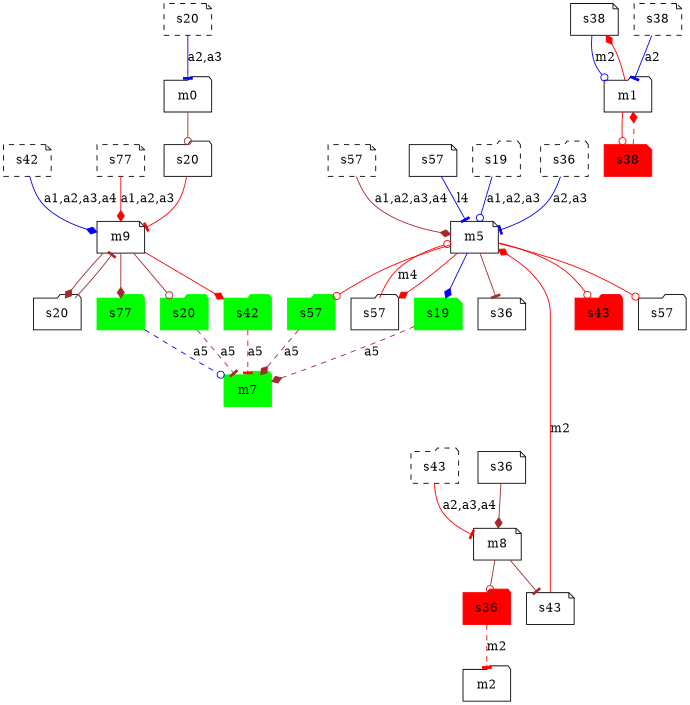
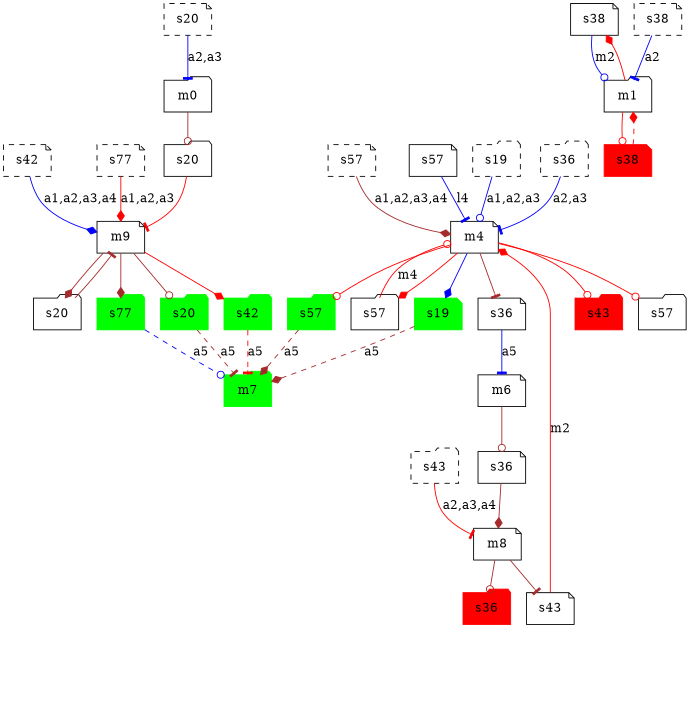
  digraph {
    node [shape=folder]
    edge [arrowhead=diamond color=red]
-   m5 [shape=note]
+   m5 [shape=note label=m4]
    n2 [color=green label=s19 shape=note style=filled]
    n3 [label=s36 shape=note]
    n4 [color=red label=s43 style=filled]
    n5 [label=s57]
    n6 [label=s57]
    n7 [color=green label=s57 style=filled]
    m7 [color=green style=filled]
+   m6 [shape=note]
    m9 [shape=note]
    n11 [label=s20]
    n12 [color=green label=s20 style=filled]
    n13 [color=green label=s42 style=filled]
    n14 [color=green label=s77 style=filled]
    n15 [label=s38 shape=note]
    m1
    n17 [color=red label=s38 shape=note style=filled]
    n18 [label=s57 shape=note]
    m8 [shape=note]
    n20 [color=red label=s36 style=filled]
    n21 [label=s43 shape=note]
-   m2
    n23 [label=s20]
    m0
    n25 [label=s36 shape=note]
    n26 [label=s19 style=dashed]
    n27 [label=s20 shape=note style=dashed]
    n28 [label=s36 style=dashed]
    n29 [label=s38 shape=note style=dashed]
    n30 [label=s42 shape=note style=dashed]
    n31 [label=s43 style=dashed]
    n32 [label=s57 shape=note style=dashed]
    n33 [label=s77 shape=note style=dashed]
    m5 -> n2 [color=blue]
    m5 -> n3 [arrowhead=tee color=brown]
    m5 -> n4 [arrowhead=odot]
    m5 -> n5 [arrowhead=odot]
    m5 -> n6
    m5 -> n7 [arrowhead=odot]
    n2 -> m7 [color=brown label=a5 style=dashed]
+   n3 -> m6 [arrowhead=tee color=blue label=a5]
    n6 -> m5 [arrowhead=odot label=m4]
    n7 -> m7 [color=brown label=a5 style=dashed]
+   m6 -> n25 [arrowhead=odot color=brown]
    m9 -> n11 [color=brown]
    m9 -> n12 [arrowhead=odot color=brown]
    m9 -> n13
    m9 -> n14 [color=brown]
    n11 -> m9 [arrowhead=tee color=brown]
    n12 -> m7 [arrowhead=tee color=brown label=a5 style=dashed]
    n13 -> m7 [arrowhead=tee label=a5 style=dashed]
    n14 -> m7 [arrowhead=odot color=blue label=a5 style=dashed]
    n15 -> m1 [arrowhead=odot color=blue label=m2]
    m1 -> n15
    m1 -> n17 [arrowhead=odot]
    n17 -> m1 [style=dashed]
    n18 -> m5 [arrowhead=tee color=blue label=l4]
    m8 -> n20 [arrowhead=odot color=brown]
    m8 -> n21 [arrowhead=tee color=brown]
-   n20 -> m2 [arrowhead=tee label=m2 style=dashed]
    n21 -> m5 [label=m2]
    n23 -> m9 [arrowhead=tee]
    m0 -> n23 [arrowhead=odot color=brown]
    n25 -> m8 [color=brown]
    n26 -> m5 [arrowhead=odot color=blue label="a1,a2,a3"]
    n27 -> m0 [arrowhead=tee color=blue label="a2,a3"]
    n28 -> m5 [arrowhead=tee color=blue label="a2,a3"]
    n29 -> m1 [arrowhead=tee color=blue label=a2]
    n30 -> m9 [color=blue label="a1,a2,a3,a4"]
    n31 -> m8 [arrowhead=tee label="a2,a3,a4"]
    n32 -> m5 [color=brown label="a1,a2,a3,a4"]
    n33 -> m9 [label="a1,a2,a3"]
  }
